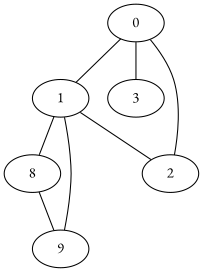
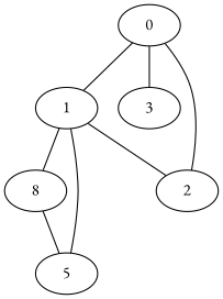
  graph {
    fontname="EB Garamond"
    node [fontname="EB Garamond"]
    edge [fontname="EB Garamond"]
    0
    1
    3
    2
    n5 [label=8]
-   5 [label=9]
+   5
    0 -- 1
    0 -- 3
    1 -- 2
    1 -- n5
    1 -- 5
    2 -- 0
    n5 -- 5
  }
